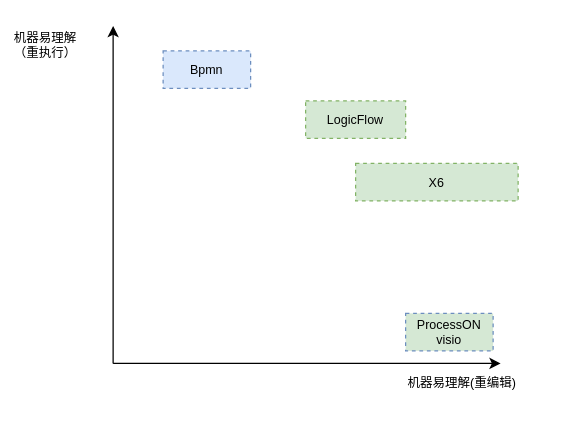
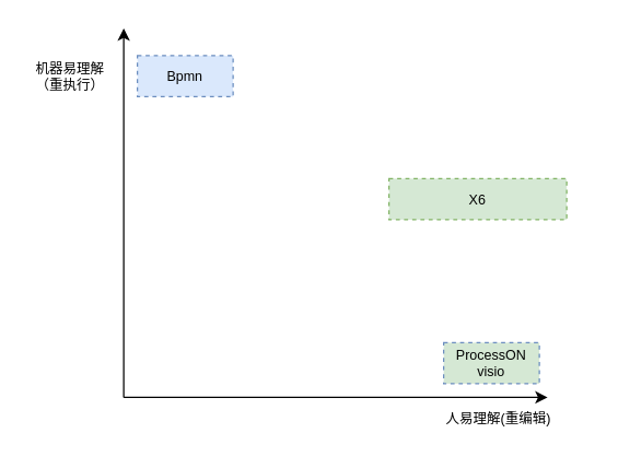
  <mxCell id="0" />
  <mxCell id="1" parent="0" />
  <mxCell id="2" value="" style="endArrow=classic;html=1;rounded=0;fontSize=10;fontColor=#8E7DFF;" edge="1" parent="1"><mxGeometry width="50" height="50" relative="1" as="geometry"><mxPoint x="90" y="290" as="sourcePoint" /><mxPoint x="400" y="290" as="targetPoint" /></mxGeometry></mxCell>
  <mxCell id="3" value="" style="endArrow=classic;html=1;rounded=0;fontSize=10;fontColor=#8E7DFF;" edge="1" parent="1"><mxGeometry width="50" height="50" relative="1" as="geometry"><mxPoint x="90" y="290" as="sourcePoint" /><mxPoint x="90" y="20" as="targetPoint" /></mxGeometry></mxCell>
- <mxCell id="4" value="机器易理解(重编辑)" style="text;strokeColor=none;fillColor=none;align=left;verticalAlign=middle;spacingLeft=4;spacingRight=4;overflow=hidden;points=[[0,0.5],[1,0.5]];portConstraint=eastwest;rotatable=0;dashed=1;labelBackgroundColor=none;fontSize=10;fontColor=#000000;html=0;" vertex="1" parent="1"><mxGeometry x="320" y="290" width="110" height="30" as="geometry" /></mxCell>
- <mxCell id="5" value="机器易理解&#10;（重执行）" style="text;strokeColor=none;fillColor=none;align=left;verticalAlign=middle;spacingLeft=4;spacingRight=4;overflow=hidden;points=[[0,0.5],[1,0.5]];portConstraint=eastwest;rotatable=0;dashed=1;labelBackgroundColor=none;fontSize=10;fontColor=#000000;html=0;" vertex="1" parent="1"><mxGeometry x="5" y="20" width="70" height="30" as="geometry" /></mxCell>
- <mxCell id="6" value="Bpmn" style="rounded=0;whiteSpace=wrap;html=1;dashed=1;labelBackgroundColor=none;fontSize=10;fillColor=#dae8fc;strokeColor=#6c8ebf;" vertex="1" parent="1"><mxGeometry x="130" y="40" width="70" height="30" as="geometry" /></mxCell>
+ <mxCell id="4" value="人易理解(重编辑)" style="text;strokeColor=none;fillColor=none;align=left;verticalAlign=middle;spacingLeft=4;spacingRight=4;overflow=hidden;points=[[0,0.5],[1,0.5]];portConstraint=eastwest;rotatable=0;dashed=1;labelBackgroundColor=none;fontSize=10;fontColor=#000000;html=0;" vertex="1" parent="1"><mxGeometry x="320" y="290" width="110" height="30" as="geometry" /></mxCell>
+ <mxCell id="5" value="机器易理解&#10;（重执行）" style="text;strokeColor=none;fillColor=none;align=left;verticalAlign=middle;spacingLeft=4;spacingRight=4;overflow=hidden;points=[[0,0.5],[1,0.5]];portConstraint=eastwest;rotatable=0;dashed=1;labelBackgroundColor=none;fontSize=10;fontColor=#000000;html=0;" vertex="1" parent="1"><mxGeometry x="20" y="40" width="70" height="30" as="geometry" /></mxCell>
+ <mxCell id="6" value="Bpmn" style="rounded=0;whiteSpace=wrap;html=1;dashed=1;labelBackgroundColor=none;fontSize=10;fillColor=#dae8fc;strokeColor=#6c8ebf;" vertex="1" parent="1"><mxGeometry x="100" y="40" width="70" height="30" as="geometry" /></mxCell>
  <mxCell id="7" value="ProcessON&lt;br&gt;visio" style="rounded=0;whiteSpace=wrap;html=1;dashed=1;labelBackgroundColor=none;fontSize=10;fillColor=#d5e8d4;strokeColor=#6c8ebf;" vertex="1" parent="1"><mxGeometry x="324" y="250" width="70" height="30" as="geometry" /></mxCell>
- <mxCell id="8" value="LogicFlow" style="rounded=0;whiteSpace=wrap;html=1;dashed=1;labelBackgroundColor=none;fontSize=10;fillColor=#d5e8d4;strokeColor=#82b366;" vertex="1" parent="1"><mxGeometry x="244" y="80" width="80" height="30" as="geometry" /></mxCell>
  <mxCell id="9" value="X6" style="rounded=0;whiteSpace=wrap;html=1;dashed=1;labelBackgroundColor=none;fontSize=10;fillColor=#d5e8d4;strokeColor=#82b366;" vertex="1" parent="1"><mxGeometry x="284" y="130" width="130" height="30" as="geometry" /></mxCell>
